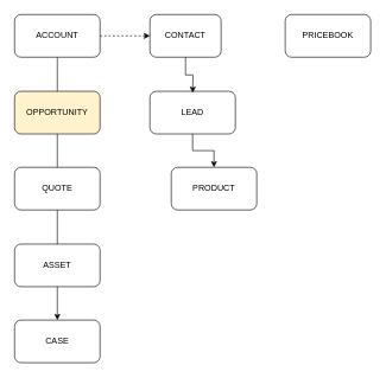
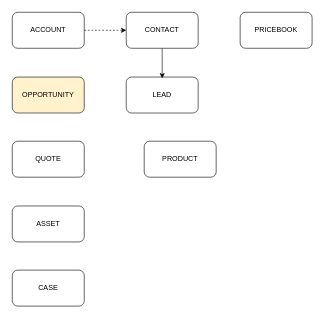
  <mxCell id="0" />
  <mxCell id="1" parent="0" />
- <mxCell id="2" style="edgeStyle=orthogonalEdgeStyle;rounded=0;orthogonalLoop=1;jettySize=auto;html=1;exitX=0.5;exitY=1;exitDx=0;exitDy=0;" edge="1" parent="1" source="4" target="10"><mxGeometry relative="1" as="geometry" /></mxCell>
  <mxCell id="3" value="" style="edgeStyle=orthogonalEdgeStyle;rounded=0;orthogonalLoop=1;jettySize=auto;html=1;dashed=1;" edge="1" parent="1" source="4" target="12"><mxGeometry relative="1" as="geometry" /></mxCell>
  <mxCell id="4" value="ACCOUNT" style="rounded=1;whiteSpace=wrap;html=1;" vertex="1" parent="1"><mxGeometry x="20" y="20" width="120" height="60" as="geometry" /></mxCell>
- <mxCell id="5" style="edgeStyle=orthogonalEdgeStyle;rounded=0;orthogonalLoop=1;jettySize=auto;html=1;exitX=0.5;exitY=1;exitDx=0;exitDy=0;entryX=0.5;entryY=0;entryDx=0;entryDy=0;" edge="1" parent="1" source="6" target="9"><mxGeometry relative="1" as="geometry" /></mxCell>
  <mxCell id="6" value="LEAD" style="rounded=1;whiteSpace=wrap;html=1;" vertex="1" parent="1"><mxGeometry x="210" y="128" width="120" height="60" as="geometry" /></mxCell>
  <mxCell id="7" value="ASSET" style="rounded=1;whiteSpace=wrap;html=1;" vertex="1" parent="1"><mxGeometry x="20" y="343" width="120" height="60" as="geometry" /></mxCell>
  <mxCell id="8" value="OPPORTUNITY" style="rounded=1;whiteSpace=wrap;html=1;fillColor=#fff2cc;" vertex="1" parent="1"><mxGeometry x="20" y="128" width="120" height="60" as="geometry" /></mxCell>
  <mxCell id="9" value="PRODUCT" style="rounded=1;whiteSpace=wrap;html=1;" vertex="1" parent="1"><mxGeometry x="240" y="235" width="120" height="60" as="geometry" /></mxCell>
  <mxCell id="10" value="CASE" style="rounded=1;whiteSpace=wrap;html=1;" vertex="1" parent="1"><mxGeometry x="20" y="450" width="120" height="60" as="geometry" /></mxCell>
  <mxCell id="11" value="PRICEBOOK" style="rounded=1;whiteSpace=wrap;html=1;" vertex="1" parent="1"><mxGeometry x="400" y="20" width="120" height="60" as="geometry" /></mxCell>
- <mxCell id="12" value="CONTACT" style="rounded=1;whiteSpace=wrap;html=1;" vertex="1" parent="1"><mxGeometry x="210" y="20" width="100" height="60" as="geometry" /></mxCell>
+ <mxCell id="12" value="CONTACT" style="rounded=1;whiteSpace=wrap;html=1;" vertex="1" parent="1"><mxGeometry x="210" y="20" width="120" height="60" as="geometry" /></mxCell>
  <mxCell id="13" value="QUOTE" style="rounded=1;whiteSpace=wrap;html=1;" vertex="1" parent="1"><mxGeometry x="20" y="235" width="120" height="60" as="geometry" /></mxCell>
  <mxCell id="14" style="edgeStyle=orthogonalEdgeStyle;rounded=0;orthogonalLoop=1;jettySize=auto;html=1;" edge="1" parent="1" source="12"><mxGeometry relative="1" as="geometry"><mxPoint x="270" y="130" as="targetPoint" /></mxGeometry></mxCell>
